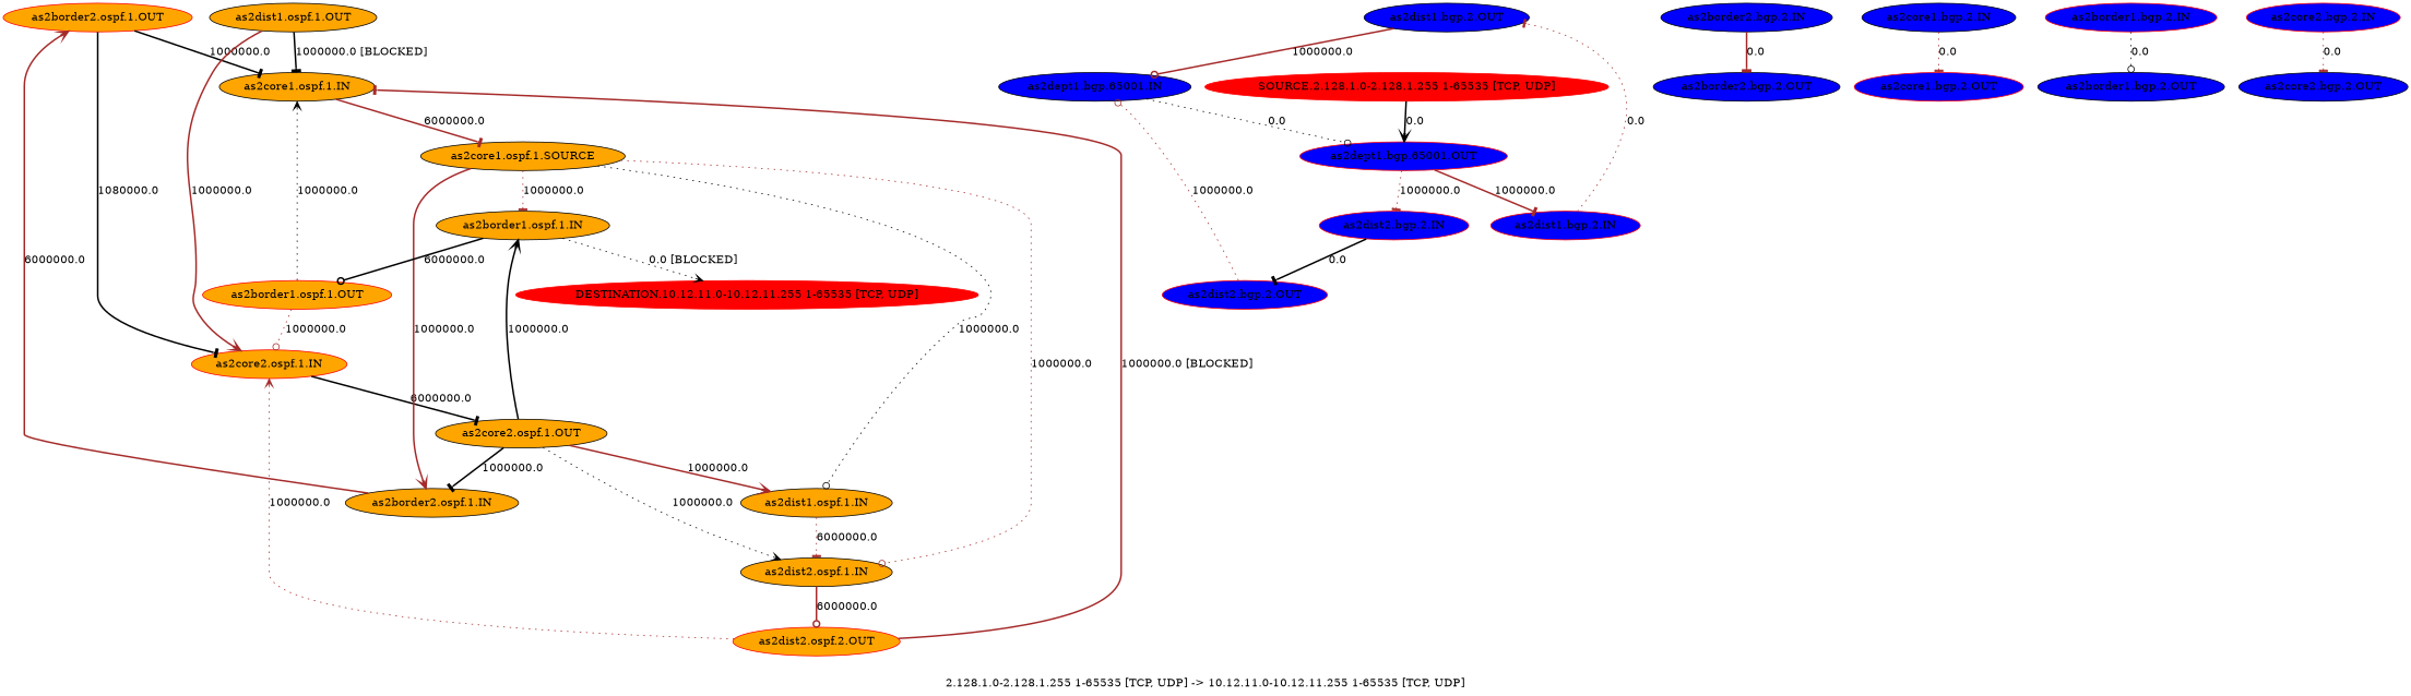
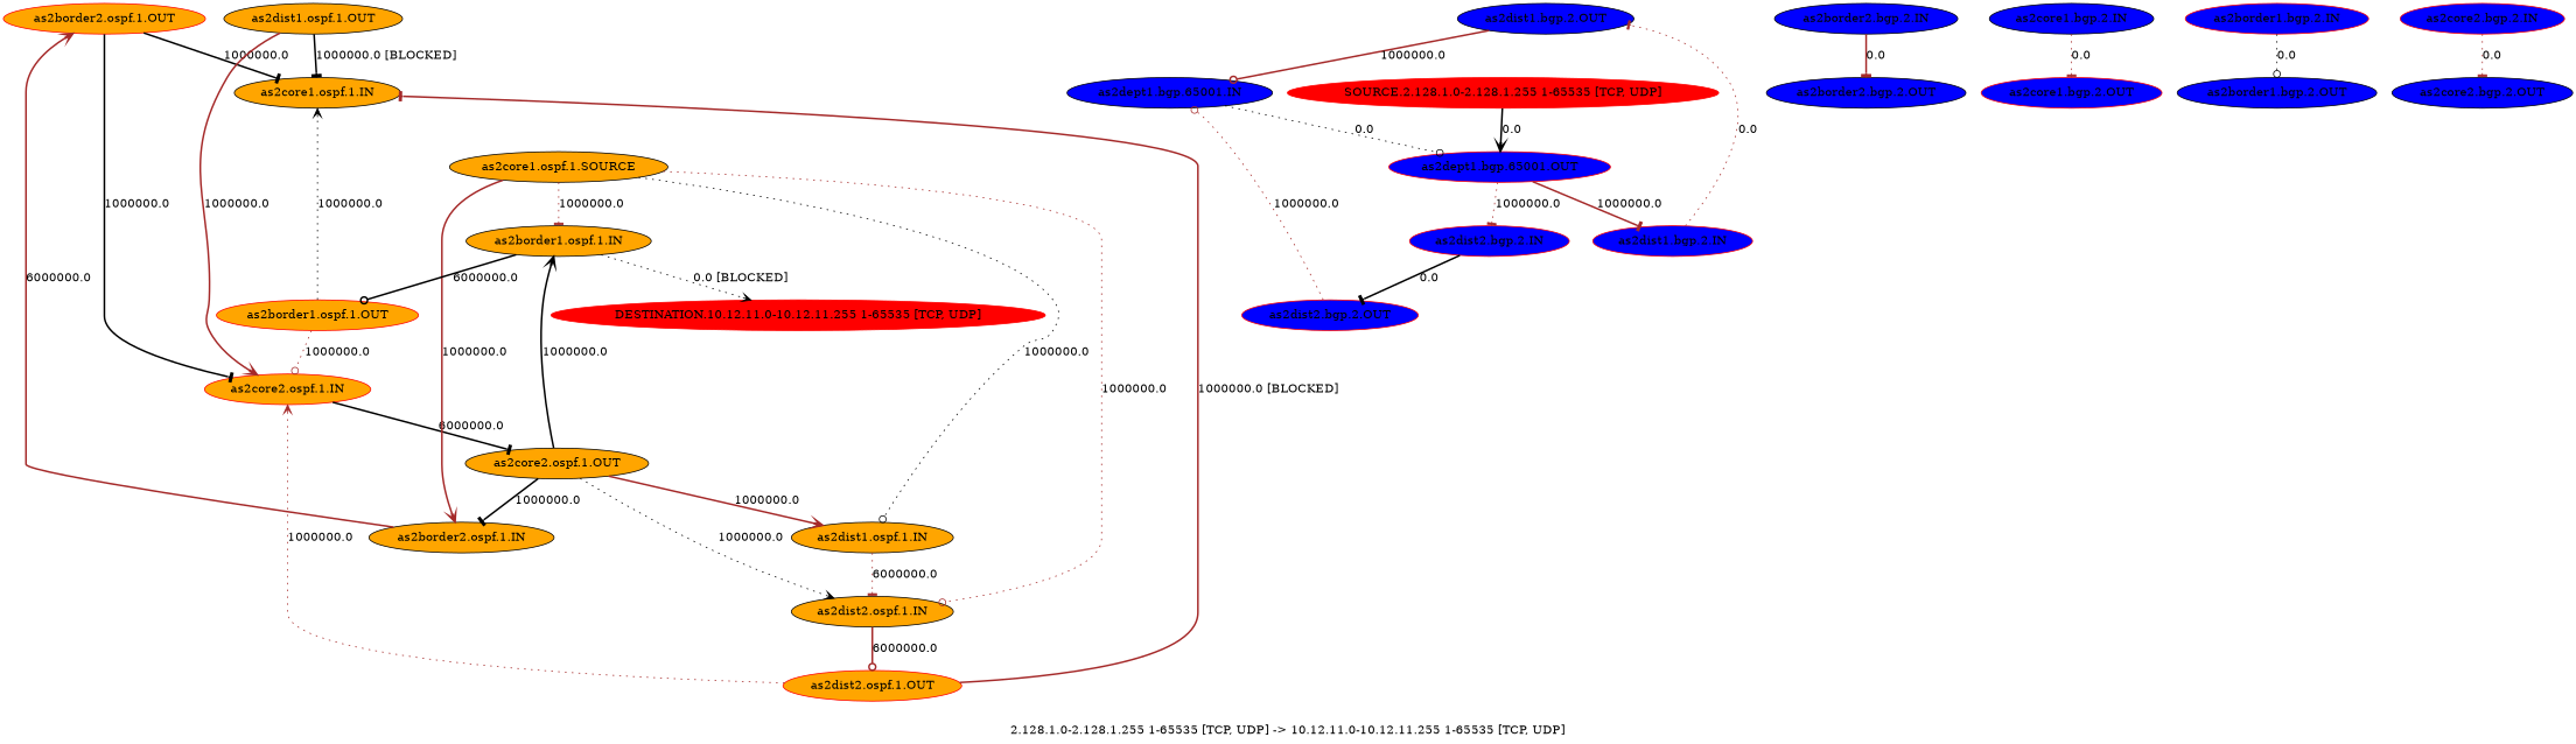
  digraph {
    label="2.128.1.0-2.128.1.255 1-65535 [TCP, UDP] -> 10.12.11.0-10.12.11.255 1-65535 [TCP, UDP]"
    node [color=black fillcolor=blue shape=oval style=filled]
    edge [arrowhead=tee color=brown style=bold]
    "as2border2.ospf.1.OUT" [color=red fillcolor=orange]
    "as2core1.ospf.1.IN" [fillcolor=orange]
    "as2core2.ospf.1.IN" [color=red fillcolor=orange]
    n4 [fillcolor=orange label="as2core1.ospf.1.SOURCE"]
    "as2core2.ospf.1.OUT" [fillcolor=orange]
    "as2border1.ospf.1.IN" [fillcolor=orange]
    "as2border2.ospf.1.IN" [fillcolor=orange]
    "as2dist1.ospf.1.IN" [fillcolor=orange]
    "as2dist2.ospf.1.IN" [fillcolor=orange]
    "as2dist1.bgp.2.OUT"
    "as2dept1.bgp.65001.IN"
    "as2dept1.bgp.65001.OUT" [color=red]
    "as2dist1.bgp.2.IN" [color=red]
    "as2dist2.bgp.2.IN" [color=red]
    "as2dist1.ospf.1.OUT" [fillcolor=orange]
    "as2border1.ospf.1.OUT" [color=red fillcolor=orange]
    "DESTINATION.10.12.11.0-10.12.11.255 1-65535 [TCP, UDP]" [color=red fillcolor=red]
-   "as2dist2.ospf.1.OUT" [color=red fillcolor=orange label="as2dist2.ospf.2.OUT"]
+   "as2dist2.ospf.1.OUT" [color=red fillcolor=orange]
    "as2dist2.bgp.2.OUT" [color=red]
    "as2border2.bgp.2.IN"
    "as2border2.bgp.2.OUT"
    "as2core1.bgp.2.OUT" [color=red]
    "as2core1.bgp.2.IN"
    "as2border1.bgp.2.IN" [color=red]
    "as2border1.bgp.2.OUT"
    "as2core2.bgp.2.IN" [color=red]
    "as2core2.bgp.2.OUT"
    "SOURCE.2.128.1.0-2.128.1.255 1-65535 [TCP, UDP]" [color=red fillcolor=red]
    "as2border2.ospf.1.OUT" -> "as2core1.ospf.1.IN" [color=black label=1000000.0]
-   "as2border2.ospf.1.OUT" -> "as2core2.ospf.1.IN" [color=black label=1080000.0]
-   "as2core1.ospf.1.IN" -> n4 [label=6000000.0]
+   "as2border2.ospf.1.OUT" -> "as2core2.ospf.1.IN" [color=black label=1000000.0]
    "as2core2.ospf.1.IN" -> "as2core2.ospf.1.OUT" [color=black label=6000000.0]
    n4 -> "as2border1.ospf.1.IN" [label=1000000.0 style=dotted]
    n4 -> "as2border2.ospf.1.IN" [arrowhead=vee label=1000000.0]
    n4 -> "as2dist1.ospf.1.IN" [arrowhead=odot color=black label=1000000.0 style=dotted]
    n4 -> "as2dist2.ospf.1.IN" [arrowhead=odot label=1000000.0 style=dotted]
    "as2core2.ospf.1.OUT" -> "as2border1.ospf.1.IN" [arrowhead=vee color=black label=1000000.0]
    "as2core2.ospf.1.OUT" -> "as2border2.ospf.1.IN" [color=black label=1000000.0]
    "as2core2.ospf.1.OUT" -> "as2dist1.ospf.1.IN" [arrowhead=vee label=1000000.0]
    "as2core2.ospf.1.OUT" -> "as2dist2.ospf.1.IN" [arrowhead=vee color=black label=1000000.0 style=dotted]
    "as2border1.ospf.1.IN" -> "as2border1.ospf.1.OUT" [arrowhead=odot color=black label=6000000.0]
    "as2border1.ospf.1.IN" -> "DESTINATION.10.12.11.0-10.12.11.255 1-65535 [TCP, UDP]" [arrowhead=vee color=black label="0.0 [BLOCKED]" style=dotted]
    "as2border2.ospf.1.IN" -> "as2border2.ospf.1.OUT" [arrowhead=vee label=6000000.0]
    "as2dist1.ospf.1.IN" -> "as2dist2.ospf.1.IN" [label=6000000.0 style=dotted]
    "as2dist2.ospf.1.IN" -> "as2dist2.ospf.1.OUT" [arrowhead=odot label=6000000.0]
    "as2dist1.bgp.2.OUT" -> "as2dept1.bgp.65001.IN" [arrowhead=odot label=1000000.0]
    "as2dept1.bgp.65001.IN" -> "as2dept1.bgp.65001.OUT" [arrowhead=odot color=black label=0.0 style=dotted]
    "as2dept1.bgp.65001.OUT" -> "as2dist1.bgp.2.IN" [label=1000000.0]
    "as2dept1.bgp.65001.OUT" -> "as2dist2.bgp.2.IN" [label=1000000.0 style=dotted]
    "as2dist1.bgp.2.IN" -> "as2dist1.bgp.2.OUT" [label=0.0 style=dotted]
    "as2dist2.bgp.2.IN" -> "as2dist2.bgp.2.OUT" [color=black label=0.0]
    "as2dist1.ospf.1.OUT" -> "as2core1.ospf.1.IN" [color=black label="1000000.0 [BLOCKED]"]
    "as2dist1.ospf.1.OUT" -> "as2core2.ospf.1.IN" [arrowhead=vee label=1000000.0]
    "as2border1.ospf.1.OUT" -> "as2core1.ospf.1.IN" [arrowhead=vee color=black label=1000000.0 style=dotted]
    "as2border1.ospf.1.OUT" -> "as2core2.ospf.1.IN" [arrowhead=odot label=1000000.0 style=dotted]
    "as2dist2.ospf.1.OUT" -> "as2core1.ospf.1.IN" [label="1000000.0 [BLOCKED]"]
    "as2dist2.ospf.1.OUT" -> "as2core2.ospf.1.IN" [arrowhead=vee label=1000000.0 style=dotted]
    "as2dist2.bgp.2.OUT" -> "as2dept1.bgp.65001.IN" [arrowhead=odot label=1000000.0 style=dotted]
    "as2border2.bgp.2.IN" -> "as2border2.bgp.2.OUT" [label=0.0]
    "as2core1.bgp.2.IN" -> "as2core1.bgp.2.OUT" [label=0.0 style=dotted]
    "as2border1.bgp.2.IN" -> "as2border1.bgp.2.OUT" [arrowhead=odot color=black label=0.0 style=dotted]
    "as2core2.bgp.2.IN" -> "as2core2.bgp.2.OUT" [label=0.0 style=dotted]
    "SOURCE.2.128.1.0-2.128.1.255 1-65535 [TCP, UDP]" -> "as2dept1.bgp.65001.OUT" [arrowhead=vee color=black label=0.0]
  }
